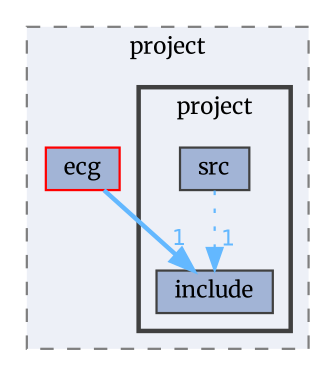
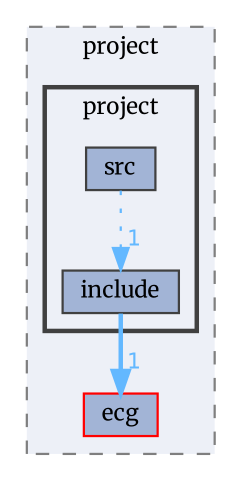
  digraph {
    compound=true
    fontname=Merriweather
    node [color=grey25 fillcolor="#a2b4d6" fontname=Merriweather fontsize=10 shape=box style=filled]
    edge [color=steelblue1 fontcolor=steelblue1 fontname=Merriweather fontsize=10 headlabel=1 labeldistance=1.5 labelfontname=Helvetica labelfontsize=10]
    n1 [height=0.2 label=include width=0.4]
    n2 [height=0.2 label=src width=0.4]
    n3 [color=red height=0.2 label=ecg width=0.4]
    subgraph cluster_1 {
      bgcolor="#edf0f7"
      fontsize=10
      label=project
      pencolor=grey50
      style="filled,dashed"
      n3
      subgraph cluster_2 {
        bgcolor="#edf0f7"
        fontsize=10
        label=project
        pencolor=grey25
        style="filled,bold"
        n1
        n2
      }
    }
-   n3 -> n1 [style=bold]
+   n1 -> n3 [style=bold]
    n2 -> n1 [style=dotted]
  }
